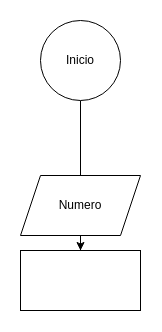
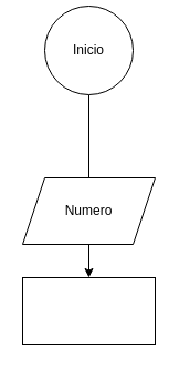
  <mxCell id="0" />
  <mxCell id="1" parent="0" />
  <mxCell id="2" style="edgeStyle=orthogonalEdgeStyle;rounded=0;orthogonalLoop=1;jettySize=auto;html=1;endArrow=none;" edge="1" parent="1" source="3" target="5"><mxGeometry relative="1" as="geometry"><mxPoint x="80" y="180" as="targetPoint" /></mxGeometry></mxCell>
- <mxCell id="3" value="Inicio" style="ellipse;whiteSpace=wrap;html=1;aspect=fixed;" vertex="1" parent="1"><mxGeometry x="40" y="20" width="80" height="80" as="geometry" /></mxCell>
+ <mxCell id="3" value="Inicio" style="ellipse;whiteSpace=wrap;html=1;aspect=fixed;" vertex="1" parent="1"><mxGeometry x="40" y="5" width="80" height="80" as="geometry" /></mxCell>
  <mxCell id="4" style="edgeStyle=orthogonalEdgeStyle;rounded=0;orthogonalLoop=1;jettySize=auto;html=1;" edge="1" parent="1" source="5" target="6"><mxGeometry relative="1" as="geometry"><mxPoint x="80" y="270" as="targetPoint" /></mxGeometry></mxCell>
- <mxCell id="5" value="Numero" style="shape=parallelogram;perimeter=parallelogramPerimeter;whiteSpace=wrap;html=1;fixedSize=1;" vertex="1" parent="1"><mxGeometry x="20" y="175" width="120" height="60" as="geometry" /></mxCell>
+ <mxCell id="5" value="Numero" style="shape=parallelogram;perimeter=parallelogramPerimeter;whiteSpace=wrap;html=1;fixedSize=1;" vertex="1" parent="1"><mxGeometry x="20" y="160" width="120" height="60" as="geometry" /></mxCell>
  <mxCell id="6" value="" style="rounded=0;whiteSpace=wrap;html=1;" vertex="1" parent="1"><mxGeometry x="20" y="250" width="120" height="60" as="geometry" /></mxCell>
